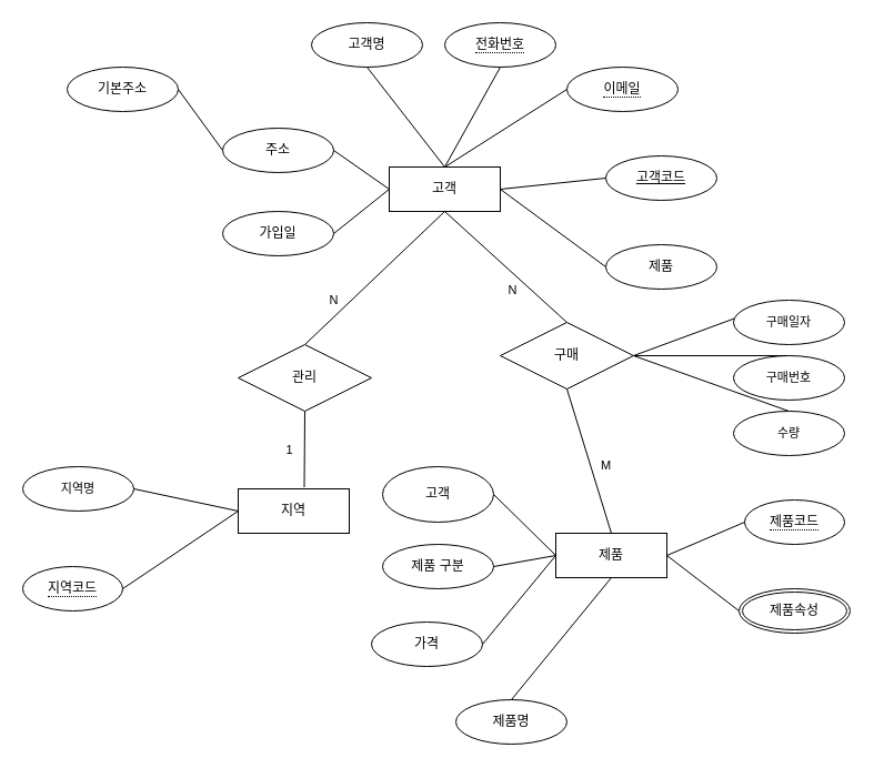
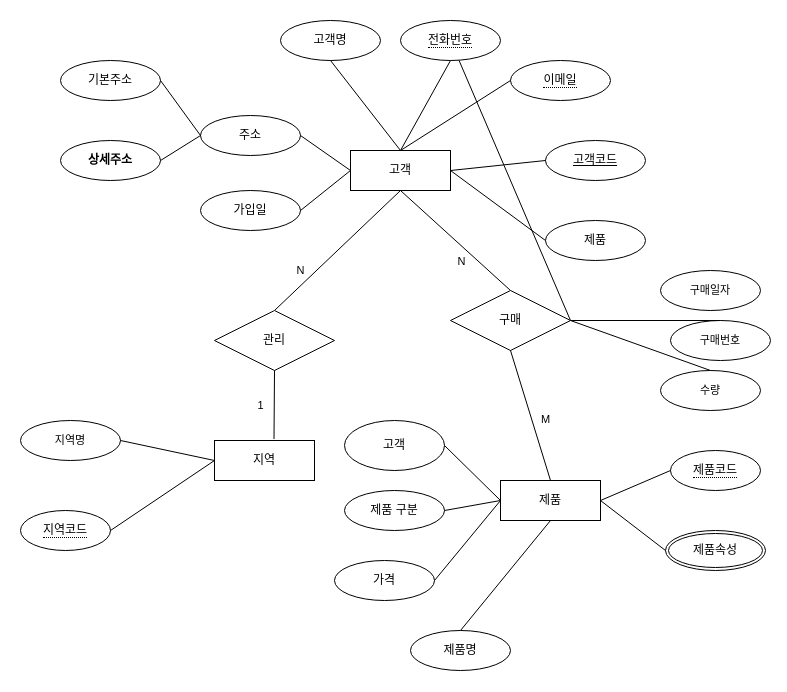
  <mxCell id="0" />
  <mxCell id="1" parent="0" />
  <mxCell id="2" value="고객" style="whiteSpace=wrap;html=1;align=center;" vertex="1" parent="1"><mxGeometry x="350" y="150" width="100" height="40" as="geometry" /></mxCell>
  <mxCell id="3" value="&lt;span style=&quot;border-bottom: 1px dotted&quot;&gt;이메일&lt;/span&gt;" style="ellipse;whiteSpace=wrap;html=1;align=center;" vertex="1" parent="1"><mxGeometry x="510" y="60" width="100" height="40" as="geometry" /></mxCell>
  <mxCell id="4" value="&lt;span style=&quot;border-bottom: 1px dotted&quot;&gt;전화번호&lt;/span&gt;" style="ellipse;whiteSpace=wrap;html=1;align=center;" vertex="1" parent="1"><mxGeometry x="400" y="20" width="100" height="40" as="geometry" /></mxCell>
  <mxCell id="5" value="고객명" style="ellipse;whiteSpace=wrap;html=1;align=center;" vertex="1" parent="1"><mxGeometry x="280" y="20" width="100" height="40" as="geometry" /></mxCell>
  <mxCell id="6" value="고객코드" style="ellipse;whiteSpace=wrap;html=1;align=center;fontStyle=4;" vertex="1" parent="1"><mxGeometry x="545" y="140" width="100" height="40" as="geometry" /></mxCell>
  <mxCell id="7" value="" style="endArrow=none;html=1;rounded=0;exitX=0.5;exitY=1;exitDx=0;exitDy=0;" edge="1" parent="1" source="5"><mxGeometry relative="1" as="geometry"><mxPoint x="380" y="90" as="sourcePoint" /><mxPoint x="400" y="150" as="targetPoint" /></mxGeometry></mxCell>
  <mxCell id="8" value="" style="endArrow=none;html=1;rounded=0;exitX=0.5;exitY=1;exitDx=0;exitDy=0;" edge="1" parent="1" source="4"><mxGeometry relative="1" as="geometry"><mxPoint x="420" y="70" as="sourcePoint" /><mxPoint x="400" y="150" as="targetPoint" /><Array as="points" /></mxGeometry></mxCell>
  <mxCell id="9" value="" style="endArrow=none;html=1;rounded=0;exitX=0;exitY=0.5;exitDx=0;exitDy=0;entryX=0.5;entryY=0;entryDx=0;entryDy=0;" edge="1" parent="1" source="3" target="2"><mxGeometry relative="1" as="geometry"><mxPoint x="550" y="80" as="sourcePoint" /><mxPoint x="388" y="111" as="targetPoint" /><Array as="points" /></mxGeometry></mxCell>
  <mxCell id="10" value="" style="endArrow=none;html=1;rounded=0;exitX=0;exitY=0.5;exitDx=0;exitDy=0;entryX=1;entryY=0.5;entryDx=0;entryDy=0;" edge="1" parent="1" source="6" target="2"><mxGeometry relative="1" as="geometry"><mxPoint x="504" y="180" as="sourcePoint" /><mxPoint x="420" y="210" as="targetPoint" /><Array as="points" /></mxGeometry></mxCell>
  <mxCell id="11" value="주소" style="ellipse;whiteSpace=wrap;html=1;align=center;" vertex="1" parent="1"><mxGeometry x="200" y="115" width="100" height="40" as="geometry" /></mxCell>
  <mxCell id="12" value="" style="endArrow=none;html=1;rounded=0;exitX=1;exitY=0.5;exitDx=0;exitDy=0;entryX=0;entryY=0.5;entryDx=0;entryDy=0;" edge="1" parent="1" source="11" target="2"><mxGeometry relative="1" as="geometry"><mxPoint x="310" y="125" as="sourcePoint" /><mxPoint x="380" y="215" as="targetPoint" /></mxGeometry></mxCell>
  <mxCell id="13" value="기본주소" style="ellipse;whiteSpace=wrap;html=1;align=center;" vertex="1" parent="1"><mxGeometry x="60" y="60" width="100" height="40" as="geometry" /></mxCell>
  <mxCell id="14" value="" style="endArrow=none;html=1;rounded=0;exitX=1;exitY=0.5;exitDx=0;exitDy=0;entryX=0;entryY=0.5;entryDx=0;entryDy=0;" edge="1" parent="1" source="13" target="11"><mxGeometry relative="1" as="geometry"><mxPoint x="170" y="75" as="sourcePoint" /><mxPoint x="190" y="160" as="targetPoint" /></mxGeometry></mxCell>
+ <mxCell id="15" value="상세주소" style="ellipse;whiteSpace=wrap;html=1;align=center;fontStyle=1" vertex="1" parent="1"><mxGeometry x="60" y="140" width="100" height="40" as="geometry" /></mxCell>
+ <mxCell id="16" value="" style="endArrow=none;html=1;rounded=0;exitX=1;exitY=0.5;exitDx=0;exitDy=0;entryX=0;entryY=0.5;entryDx=0;entryDy=0;fontStyle=1" edge="1" parent="1" source="15" target="11"><mxGeometry relative="1" as="geometry"><mxPoint x="170" y="155" as="sourcePoint" /><mxPoint x="210" y="200" as="targetPoint" /></mxGeometry></mxCell>
  <mxCell id="17" value="가입일" style="ellipse;whiteSpace=wrap;html=1;align=center;" vertex="1" parent="1"><mxGeometry x="200" y="190" width="100" height="40" as="geometry" /></mxCell>
  <mxCell id="18" value="" style="endArrow=none;html=1;rounded=0;exitX=1;exitY=0.5;exitDx=0;exitDy=0;entryX=0;entryY=0.5;entryDx=0;entryDy=0;" edge="1" parent="1" source="17" target="2"><mxGeometry relative="1" as="geometry"><mxPoint x="320" y="185" as="sourcePoint" /><mxPoint x="360" y="230" as="targetPoint" /></mxGeometry></mxCell>
  <mxCell id="19" value="지역" style="whiteSpace=wrap;html=1;align=center;" vertex="1" parent="1"><mxGeometry x="214" y="440" width="100" height="40" as="geometry" /></mxCell>
  <mxCell id="20" value="지역명" style="ellipse;whiteSpace=wrap;html=1;align=center;rounded=0;strokeColor=default;verticalAlign=middle;fontFamily=Helvetica;fontSize=11;fontColor=default;labelBackgroundColor=default;fillColor=default;" vertex="1" parent="1"><mxGeometry x="20" y="420" width="100" height="40" as="geometry" /></mxCell>
  <mxCell id="21" value="" style="endArrow=none;html=1;rounded=0;exitX=1;exitY=0.5;exitDx=0;exitDy=0;entryX=0;entryY=0.5;entryDx=0;entryDy=0;" edge="1" parent="1" target="19"><mxGeometry relative="1" as="geometry"><mxPoint x="120" y="440" as="sourcePoint" /><mxPoint x="160" y="380" as="targetPoint" /></mxGeometry></mxCell>
  <mxCell id="22" value="&lt;span style=&quot;border-bottom: 1px dotted&quot;&gt;지역코드&lt;/span&gt;" style="ellipse;whiteSpace=wrap;html=1;align=center;" vertex="1" parent="1"><mxGeometry x="20" y="510" width="90" height="40" as="geometry" /></mxCell>
  <mxCell id="23" value="" style="endArrow=none;html=1;rounded=0;exitX=1;exitY=0.5;exitDx=0;exitDy=0;entryX=0;entryY=0.5;entryDx=0;entryDy=0;" edge="1" parent="1" source="22" target="19"><mxGeometry relative="1" as="geometry"><mxPoint x="130" y="450" as="sourcePoint" /><mxPoint x="180" y="460" as="targetPoint" /></mxGeometry></mxCell>
  <mxCell id="24" value="제품" style="whiteSpace=wrap;html=1;align=center;" vertex="1" parent="1"><mxGeometry x="500" y="480" width="100" height="40" as="geometry" /></mxCell>
  <mxCell id="25" value="제품명" style="ellipse;whiteSpace=wrap;html=1;align=center;" vertex="1" parent="1"><mxGeometry x="410" y="630" width="100" height="40" as="geometry" /></mxCell>
  <mxCell id="26" value="" style="endArrow=none;html=1;rounded=0;exitX=0.5;exitY=0;exitDx=0;exitDy=0;entryX=0.5;entryY=1;entryDx=0;entryDy=0;" edge="1" parent="1" target="24" source="25"><mxGeometry relative="1" as="geometry"><mxPoint x="570" y="575" as="sourcePoint" /><mxPoint x="540" y="590" as="targetPoint" /></mxGeometry></mxCell>
  <mxCell id="27" value="&lt;span style=&quot;border-bottom: 1px dotted&quot;&gt;제품코드&lt;/span&gt;" style="ellipse;whiteSpace=wrap;html=1;align=center;" vertex="1" parent="1"><mxGeometry x="670" y="450" width="90" height="40" as="geometry" /></mxCell>
  <mxCell id="28" value="" style="endArrow=none;html=1;rounded=0;strokeColor=default;align=center;verticalAlign=middle;fontFamily=Helvetica;fontSize=11;fontColor=default;labelBackgroundColor=default;entryX=0;entryY=0.5;entryDx=0;entryDy=0;exitX=1;exitY=0.5;exitDx=0;exitDy=0;" edge="1" parent="1" source="24" target="27"><mxGeometry relative="1" as="geometry"><mxPoint x="600" y="570" as="sourcePoint" /><mxPoint x="660" y="530" as="targetPoint" /></mxGeometry></mxCell>
  <mxCell id="29" value="제품 구분" style="ellipse;whiteSpace=wrap;html=1;align=center;" vertex="1" parent="1"><mxGeometry x="344" y="490" width="100" height="40" as="geometry" /></mxCell>
  <mxCell id="30" value="" style="endArrow=none;html=1;rounded=0;entryX=0;entryY=0.5;entryDx=0;entryDy=0;exitX=1;exitY=0.5;exitDx=0;exitDy=0;" edge="1" parent="1" source="29" target="24"><mxGeometry relative="1" as="geometry"><mxPoint x="420" y="560" as="sourcePoint" /><mxPoint x="590" y="645" as="targetPoint" /></mxGeometry></mxCell>
  <mxCell id="31" value="가격" style="ellipse;whiteSpace=wrap;html=1;align=center;" vertex="1" parent="1"><mxGeometry x="334" y="560" width="100" height="40" as="geometry" /></mxCell>
  <mxCell id="32" value="" style="endArrow=none;html=1;rounded=0;entryX=0;entryY=0.5;entryDx=0;entryDy=0;exitX=1;exitY=0.5;exitDx=0;exitDy=0;" edge="1" parent="1" source="31" target="24"><mxGeometry relative="1" as="geometry"><mxPoint x="540" y="615" as="sourcePoint" /><mxPoint x="570" y="615" as="targetPoint" /></mxGeometry></mxCell>
  <mxCell id="33" value="제품속성" style="ellipse;shape=doubleEllipse;margin=3;whiteSpace=wrap;html=1;align=center;" vertex="1" parent="1"><mxGeometry x="665" y="530" width="100" height="40" as="geometry" /></mxCell>
  <mxCell id="34" value="" style="endArrow=none;html=1;rounded=0;exitX=1;exitY=0.5;exitDx=0;exitDy=0;strokeColor=default;align=center;verticalAlign=middle;fontFamily=Helvetica;fontSize=11;fontColor=default;labelBackgroundColor=default;entryX=0;entryY=0.5;entryDx=0;entryDy=0;" edge="1" parent="1" source="24" target="33"><mxGeometry relative="1" as="geometry"><mxPoint x="660" y="605" as="sourcePoint" /><mxPoint x="700" y="565" as="targetPoint" /></mxGeometry></mxCell>
- <mxCell id="35" value="구매번호" style="ellipse;whiteSpace=wrap;html=1;align=center;rounded=0;strokeColor=default;verticalAlign=middle;fontFamily=Helvetica;fontSize=11;fontColor=default;labelBackgroundColor=default;fillColor=default;" vertex="1" parent="1"><mxGeometry x="660" y="320" width="100" height="40" as="geometry" /></mxCell>
- <mxCell id="36" value="" style="endArrow=none;html=1;rounded=0;exitX=1;exitY=0.5;exitDx=0;exitDy=0;entryX=0.44;entryY=0.013;entryDx=0;entryDy=0;entryPerimeter=0;" edge="1" parent="1" source="46" target="50"><mxGeometry relative="1" as="geometry"><mxPoint x="570" y="360" as="sourcePoint" /><mxPoint x="620" y="370" as="targetPoint" /></mxGeometry></mxCell>
+ <mxCell id="35" value="구매번호" style="ellipse;whiteSpace=wrap;html=1;align=center;rounded=0;strokeColor=default;verticalAlign=middle;fontFamily=Helvetica;fontSize=11;fontColor=default;labelBackgroundColor=default;fillColor=default;" vertex="1" parent="1"><mxGeometry x="670" y="320" width="100" height="40" as="geometry" /></mxCell>
+ <mxCell id="36" value="" style="endArrow=none;html=1;rounded=0;exitX=1;exitY=0.5;exitDx=0;exitDy=0;" edge="1" parent="1" source="46" target="4"><mxGeometry relative="1" as="geometry"><mxPoint x="570" y="360" as="sourcePoint" /><mxPoint x="620" y="370" as="targetPoint" /></mxGeometry></mxCell>
  <mxCell id="37" value="고객" style="ellipse;whiteSpace=wrap;html=1;align=center;" vertex="1" parent="1"><mxGeometry x="344" y="420" width="100" height="50" as="geometry" /></mxCell>
  <mxCell id="38" value="" style="endArrow=none;html=1;rounded=0;entryX=0;entryY=0.5;entryDx=0;entryDy=0;exitX=1;exitY=0.5;exitDx=0;exitDy=0;" edge="1" parent="1" source="37" target="24"><mxGeometry relative="1" as="geometry"><mxPoint x="620" y="655" as="sourcePoint" /><mxPoint x="640" y="645" as="targetPoint" /></mxGeometry></mxCell>
  <mxCell id="39" value="제품" style="ellipse;whiteSpace=wrap;html=1;align=center;" vertex="1" parent="1"><mxGeometry x="545" y="220" width="100" height="40" as="geometry" /></mxCell>
  <mxCell id="40" value="" style="endArrow=none;html=1;rounded=0;exitX=0;exitY=0.5;exitDx=0;exitDy=0;entryX=1;entryY=0.5;entryDx=0;entryDy=0;" edge="1" parent="1" source="39" target="2"><mxGeometry relative="1" as="geometry"><mxPoint x="340" y="225" as="sourcePoint" /><mxPoint x="370" y="210" as="targetPoint" /></mxGeometry></mxCell>
  <mxCell id="41" value="" style="endArrow=none;html=1;rounded=0;entryX=0.5;entryY=0;entryDx=0;entryDy=0;exitX=0.5;exitY=1;exitDx=0;exitDy=0;" edge="1" parent="1" source="2" target="43"><mxGeometry relative="1" as="geometry"><mxPoint x="320" y="270" as="sourcePoint" /><mxPoint x="400" y="190" as="targetPoint" /></mxGeometry></mxCell>
  <mxCell id="42" value="N" style="edgeLabel;html=1;align=center;verticalAlign=middle;resizable=0;points=[];" vertex="1" connectable="0" parent="41"><mxGeometry x="0.495" y="4" relative="1" as="geometry"><mxPoint x="-9" y="-13" as="offset" /></mxGeometry></mxCell>
  <mxCell id="43" value="관리" style="shape=rhombus;perimeter=rhombusPerimeter;whiteSpace=wrap;html=1;align=center;" vertex="1" parent="1"><mxGeometry x="214" y="310" width="120" height="60" as="geometry" /></mxCell>
  <mxCell id="44" value="" style="endArrow=none;html=1;rounded=0;entryX=0.595;entryY=-0.037;entryDx=0;entryDy=0;exitX=0.5;exitY=1;exitDx=0;exitDy=0;entryPerimeter=0;" edge="1" parent="1" source="43" target="19"><mxGeometry relative="1" as="geometry"><mxPoint x="340" y="380" as="sourcePoint" /><mxPoint x="214" y="500" as="targetPoint" /></mxGeometry></mxCell>
  <mxCell id="45" value="1" style="edgeLabel;html=1;align=center;verticalAlign=middle;resizable=0;points=[];" vertex="1" connectable="0" parent="44"><mxGeometry x="0.18" relative="1" as="geometry"><mxPoint x="-14" y="-5" as="offset" /></mxGeometry></mxCell>
  <mxCell id="46" value="구매" style="shape=rhombus;perimeter=rhombusPerimeter;whiteSpace=wrap;html=1;align=center;" vertex="1" parent="1"><mxGeometry x="450" y="290" width="120" height="60" as="geometry" /></mxCell>
  <mxCell id="47" value="" style="endArrow=none;html=1;rounded=0;entryX=0.5;entryY=1;entryDx=0;entryDy=0;" edge="1" parent="1" target="2"><mxGeometry relative="1" as="geometry"><mxPoint x="510" y="290" as="sourcePoint" /><mxPoint x="424" y="240" as="targetPoint" /></mxGeometry></mxCell>
  <mxCell id="48" value="N" style="edgeLabel;html=1;align=center;verticalAlign=middle;resizable=0;points=[];" vertex="1" connectable="0" parent="47"><mxGeometry x="-0.29" y="1" relative="1" as="geometry"><mxPoint x="-10" y="5" as="offset" /></mxGeometry></mxCell>
  <mxCell id="49" value="수량" style="ellipse;whiteSpace=wrap;html=1;align=center;rounded=0;strokeColor=default;verticalAlign=middle;fontFamily=Helvetica;fontSize=11;fontColor=default;labelBackgroundColor=default;fillColor=default;" vertex="1" parent="1"><mxGeometry x="660" y="370" width="100" height="40" as="geometry" /></mxCell>
  <mxCell id="50" value="구매일자" style="ellipse;whiteSpace=wrap;html=1;align=center;rounded=0;strokeColor=default;verticalAlign=middle;fontFamily=Helvetica;fontSize=11;fontColor=default;labelBackgroundColor=default;fillColor=default;" vertex="1" parent="1"><mxGeometry x="660" y="270" width="100" height="40" as="geometry" /></mxCell>
  <mxCell id="51" value="" style="endArrow=none;html=1;rounded=0;exitX=1;exitY=0.5;exitDx=0;exitDy=0;entryX=0.5;entryY=0;entryDx=0;entryDy=0;" edge="1" parent="1" source="46" target="49"><mxGeometry relative="1" as="geometry"><mxPoint x="570" y="360" as="sourcePoint" /><mxPoint x="714" y="401" as="targetPoint" /></mxGeometry></mxCell>
  <mxCell id="52" value="" style="endArrow=none;html=1;rounded=0;entryX=0.5;entryY=0;entryDx=0;entryDy=0;" edge="1" parent="1" source="46" target="35"><mxGeometry relative="1" as="geometry"><mxPoint x="570" y="360" as="sourcePoint" /><mxPoint x="590" y="410" as="targetPoint" /><Array as="points" /></mxGeometry></mxCell>
  <mxCell id="53" value="" style="endArrow=none;html=1;rounded=0;exitX=0.5;exitY=1;exitDx=0;exitDy=0;entryX=0.5;entryY=0;entryDx=0;entryDy=0;" edge="1" parent="1" source="46" target="24"><mxGeometry relative="1" as="geometry"><mxPoint x="580" y="370" as="sourcePoint" /><mxPoint x="610" y="580" as="targetPoint" /></mxGeometry></mxCell>
  <mxCell id="54" value="M" style="edgeLabel;html=1;align=center;verticalAlign=middle;resizable=0;points=[];" vertex="1" connectable="0" parent="53"><mxGeometry x="0.031" y="2" relative="1" as="geometry"><mxPoint x="12" y="2" as="offset" /></mxGeometry></mxCell>
